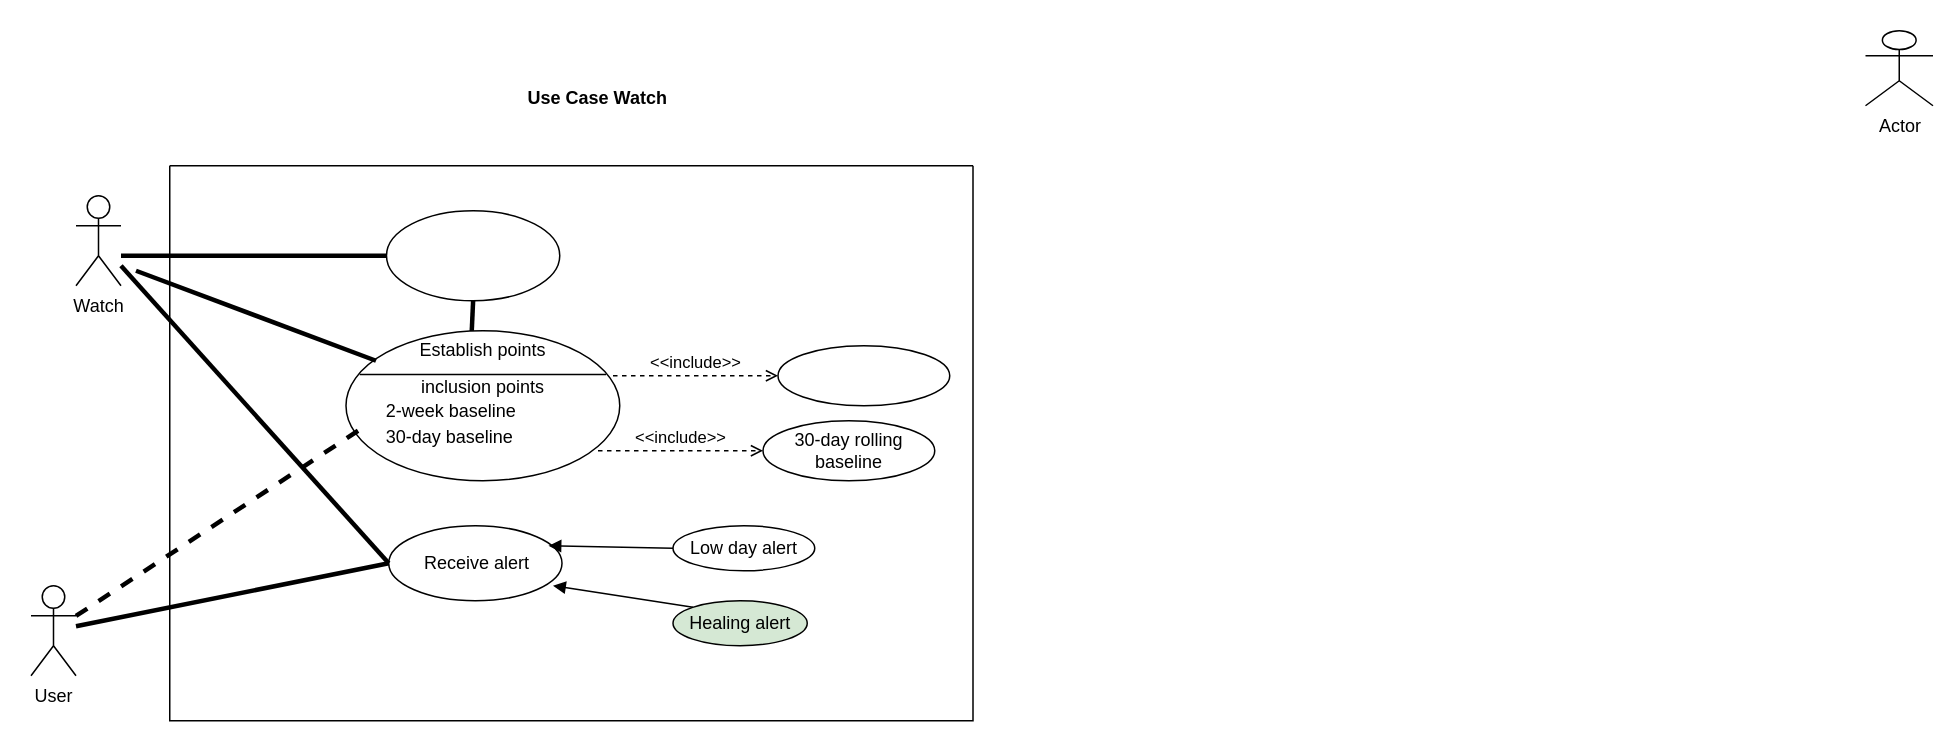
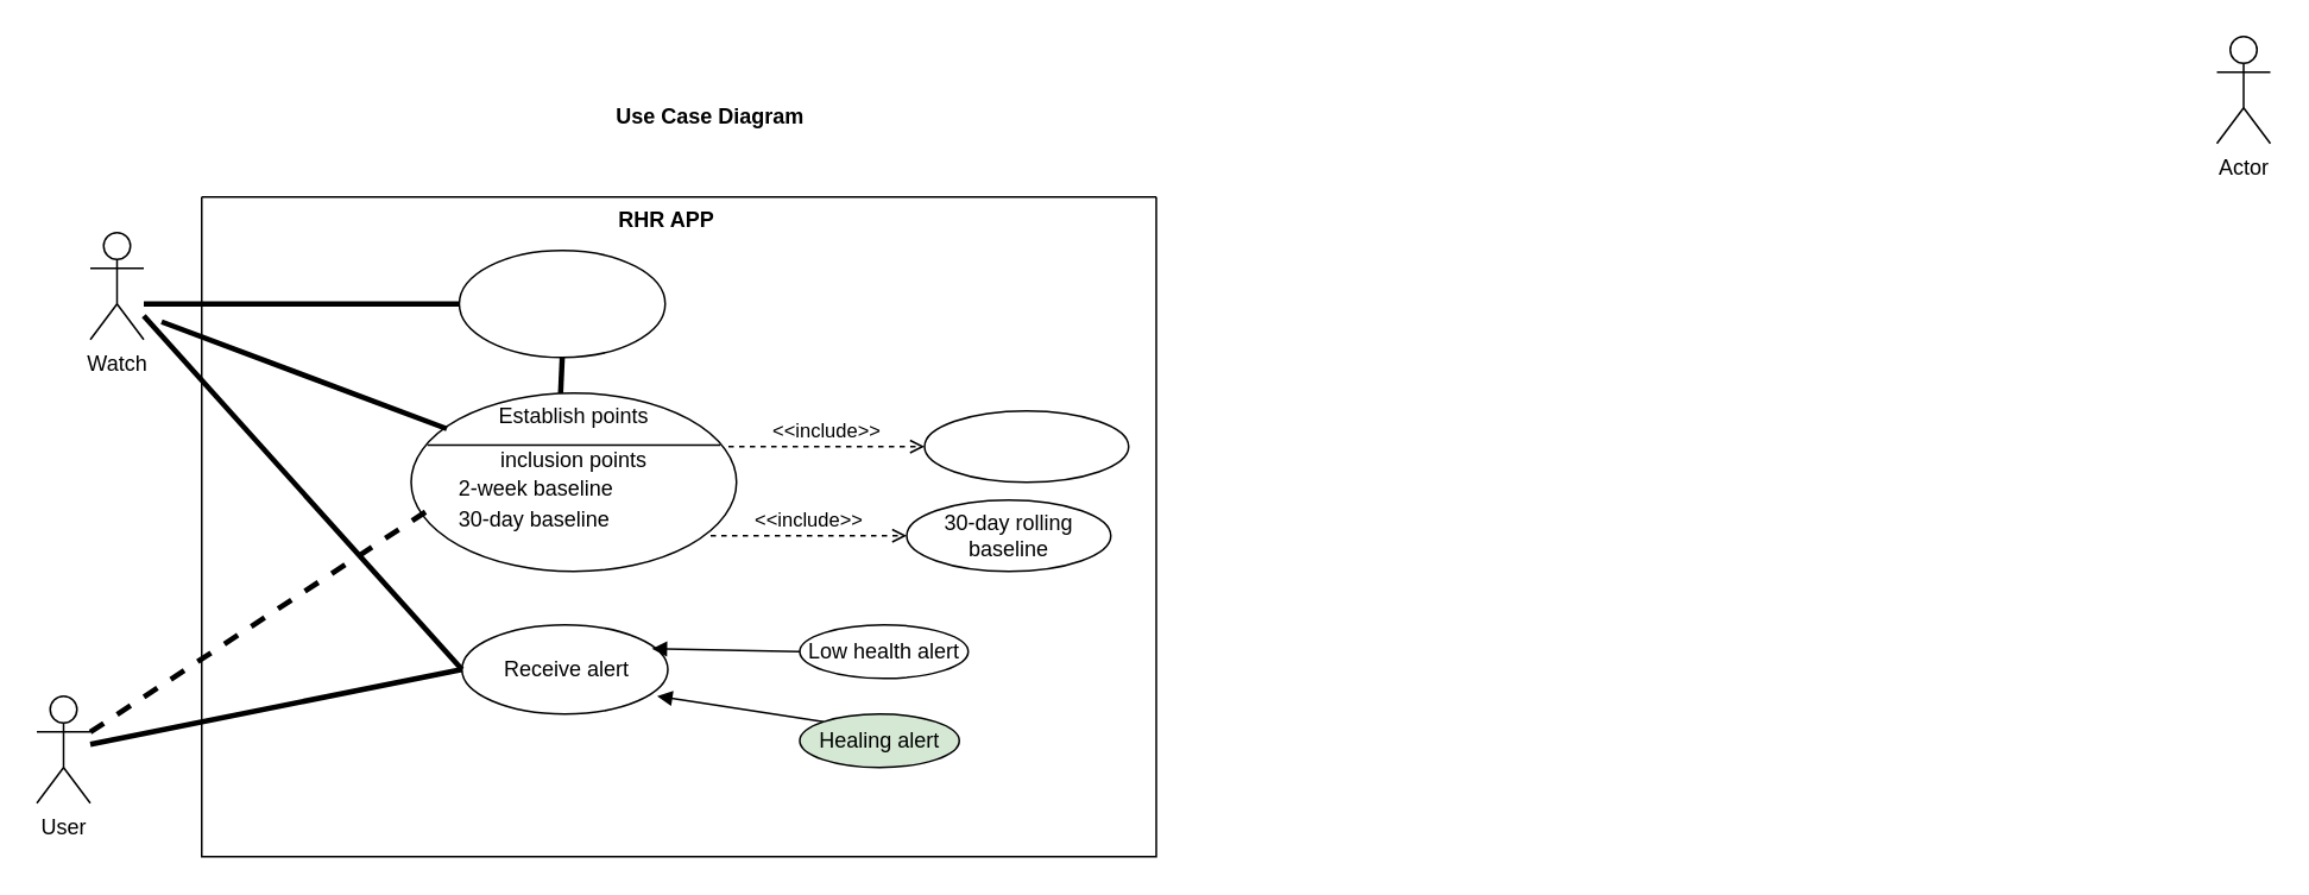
  <mxCell id="0" />
  <mxCell id="1" parent="0" />
- <mxCell id="2" value="Actor" style="shape=umlActor;verticalLabelPosition=bottom;verticalAlign=top;html=1;outlineConnect=0;" parent="1" vertex="1"><mxGeometry x="1243" y="20" width="45" height="50" as="geometry" /></mxCell>
+ <mxCell id="2" value="Actor" style="shape=umlActor;verticalLabelPosition=bottom;verticalAlign=top;html=1;outlineConnect=0;" parent="1" vertex="1"><mxGeometry x="1243" y="20" width="30" height="60" as="geometry" /></mxCell>
  <mxCell id="3" value="User" style="shape=umlActor;verticalLabelPosition=bottom;verticalAlign=top;html=1;outlineConnect=0;" parent="1" vertex="1"><mxGeometry x="20" y="390" width="30" height="60" as="geometry" /></mxCell>
- <mxCell id="4" value="&lt;b&gt;Use Case Watch&lt;/b&gt;" style="text;strokeColor=none;align=center;fillColor=none;html=1;verticalAlign=middle;whiteSpace=wrap;rounded=0;" parent="1" vertex="1"><mxGeometry x="288" y="50" width="220" height="30" as="geometry" /></mxCell>
+ <mxCell id="4" value="&lt;b&gt;Use Case Diagram&lt;/b&gt;" style="text;strokeColor=none;align=center;fillColor=none;html=1;verticalAlign=middle;whiteSpace=wrap;rounded=0;" parent="1" vertex="1"><mxGeometry x="288" y="50" width="220" height="30" as="geometry" /></mxCell>
  <mxCell id="5" value="" style="swimlane;startSize=0;" parent="1" vertex="1"><mxGeometry x="112.5" y="110" width="535.5" height="370" as="geometry" /></mxCell>
  <mxCell id="6" value="" style="ellipse;whiteSpace=wrap;html=1;" parent="5" vertex="1"><mxGeometry x="144.5" y="30" width="115.5" height="60" as="geometry" /></mxCell>
+ <mxCell id="7" value="RHR APP" style="text;align=center;fontStyle=1;verticalAlign=middle;spacingLeft=3;spacingRight=3;strokeColor=none;rotatable=0;points=[[0,0.5],[1,0.5]];portConstraint=eastwest;html=1;" parent="5" vertex="1"><mxGeometry x="220" width="80" height="26" as="geometry" /></mxCell>
  <mxCell id="8" value="" style="ellipse;whiteSpace=wrap;html=1;" parent="5" vertex="1"><mxGeometry x="146" y="240" width="115.5" height="50" as="geometry" /></mxCell>
  <mxCell id="9" value="&lt;div&gt;Receive alert&lt;/div&gt;" style="text;strokeColor=none;align=center;fillColor=none;html=1;verticalAlign=middle;whiteSpace=wrap;rounded=0;" parent="5" vertex="1"><mxGeometry x="162.25" y="250" width="85" height="30" as="geometry" /></mxCell>
  <mxCell id="10" value="" style="endArrow=none;startArrow=none;endFill=0;startFill=0;endSize=8;html=1;verticalAlign=bottom;labelBackgroundColor=none;strokeWidth=3;rounded=0;entryX=0.5;entryY=1;entryDx=0;entryDy=0;exitX=0.5;exitY=0;exitDx=0;exitDy=0;" parent="5" target="6" edge="1"><mxGeometry width="160" relative="1" as="geometry"><mxPoint x="200.75" y="123" as="sourcePoint" /><mxPoint x="287.5" y="180" as="targetPoint" /></mxGeometry></mxCell>
  <mxCell id="11" value="" style="shape=ellipse;container=1;horizontal=1;horizontalStack=0;resizeParent=1;resizeParentMax=0;resizeLast=0;html=1;dashed=0;collapsible=0;" parent="5" vertex="1"><mxGeometry x="117.5" y="110" width="182.5" height="100" as="geometry" /></mxCell>
  <mxCell id="12" value="Establish points" style="html=1;strokeColor=none;fillColor=none;align=center;verticalAlign=middle;rotatable=0;whiteSpace=wrap;" parent="11" vertex="1"><mxGeometry width="182.5" height="25" as="geometry" /></mxCell>
  <mxCell id="13" value="" style="line;strokeWidth=1;fillColor=none;rotatable=0;labelPosition=right;points=[];portConstraint=eastwest;dashed=0;resizeWidth=1;" parent="11" vertex="1"><mxGeometry x="9.125" y="25" width="164.25" height="8.333" as="geometry" /></mxCell>
  <mxCell id="14" value="inclusion points" style="text;html=1;align=center;verticalAlign=middle;rotatable=0;fillColor=none;strokeColor=none;whiteSpace=wrap;" parent="11" vertex="1"><mxGeometry y="25" width="182.5" height="25" as="geometry" /></mxCell>
  <mxCell id="15" value="2-week baseline" style="text;html=1;align=left;verticalAlign=middle;rotatable=0;spacingLeft=25;fillColor=none;strokeColor=none;whiteSpace=wrap;" parent="11" vertex="1"><mxGeometry y="41.667" width="182.5" height="25" as="geometry" /></mxCell>
  <mxCell id="16" value="30-day baseline" style="text;html=1;align=left;verticalAlign=middle;rotatable=0;spacingLeft=25;fillColor=none;strokeColor=none;whiteSpace=wrap;" parent="11" vertex="1"><mxGeometry y="58.333" width="182.5" height="25" as="geometry" /></mxCell>
  <mxCell id="17" value="&amp;lt;&amp;lt;include&amp;gt;&amp;gt;" style="html=1;verticalAlign=bottom;labelBackgroundColor=none;endArrow=open;endFill=0;dashed=1;rounded=0;" parent="5" edge="1"><mxGeometry width="160" relative="1" as="geometry"><mxPoint x="285.5" y="190" as="sourcePoint" /><mxPoint x="395.5" y="190" as="targetPoint" /></mxGeometry></mxCell>
  <mxCell id="18" value="&amp;lt;&amp;lt;include&amp;gt;&amp;gt;" style="html=1;verticalAlign=bottom;labelBackgroundColor=none;endArrow=open;endFill=0;dashed=1;rounded=0;" parent="5" edge="1"><mxGeometry width="160" relative="1" as="geometry"><mxPoint x="295.5" y="140" as="sourcePoint" /><mxPoint x="405.5" y="140" as="targetPoint" /></mxGeometry></mxCell>
  <mxCell id="19" value="" style="ellipse;whiteSpace=wrap;html=1;" parent="5" vertex="1"><mxGeometry x="405.5" y="120" width="114.5" height="40" as="geometry" /></mxCell>
  <mxCell id="20" value="" style="ellipse;whiteSpace=wrap;html=1;" parent="5" vertex="1"><mxGeometry x="395.5" y="170" width="114.5" height="40" as="geometry" /></mxCell>
  <mxCell id="21" value="&lt;div&gt;30-day rolling baseline&lt;/div&gt;" style="text;strokeColor=none;align=center;fillColor=none;html=1;verticalAlign=middle;whiteSpace=wrap;rounded=0;" parent="5" vertex="1"><mxGeometry x="410.25" y="175" width="85" height="30" as="geometry" /></mxCell>
- <mxCell id="22" value="Low day alert" style="ellipse;whiteSpace=wrap;html=1;" parent="5" vertex="1"><mxGeometry x="335.5" y="240" width="94.5" height="30" as="geometry" /></mxCell>
+ <mxCell id="22" value="Low health alert" style="ellipse;whiteSpace=wrap;html=1;" parent="5" vertex="1"><mxGeometry x="335.5" y="240" width="94.5" height="30" as="geometry" /></mxCell>
  <mxCell id="23" value="Healing alert" style="ellipse;whiteSpace=wrap;html=1;fillColor=#d5e8d4;" parent="5" vertex="1"><mxGeometry x="335.5" y="290" width="89.5" height="30" as="geometry" /></mxCell>
  <mxCell id="24" value="" style="html=1;verticalAlign=bottom;labelBackgroundColor=none;endArrow=block;endFill=1;rounded=0;exitX=0;exitY=0;exitDx=0;exitDy=0;" parent="5" source="23" edge="1"><mxGeometry width="160" relative="1" as="geometry"><mxPoint x="165.5" y="304.5" as="sourcePoint" /><mxPoint x="255.5" y="280" as="targetPoint" /></mxGeometry></mxCell>
  <mxCell id="25" value="" style="html=1;verticalAlign=bottom;labelBackgroundColor=none;endArrow=block;endFill=1;rounded=0;entryX=0.922;entryY=0.267;entryDx=0;entryDy=0;entryPerimeter=0;exitX=0;exitY=0.5;exitDx=0;exitDy=0;" parent="5" source="22" target="8" edge="1"><mxGeometry width="160" relative="1" as="geometry"><mxPoint x="275.5" y="300" as="sourcePoint" /><mxPoint x="435.5" y="300" as="targetPoint" /></mxGeometry></mxCell>
  <mxCell id="26" value="Watch" style="shape=umlActor;verticalLabelPosition=bottom;verticalAlign=top;html=1;outlineConnect=0;" parent="1" vertex="1"><mxGeometry x="50" y="130" width="30" height="60" as="geometry" /></mxCell>
  <mxCell id="27" value="" style="endArrow=none;startArrow=none;endFill=0;startFill=0;endSize=8;html=1;verticalAlign=bottom;labelBackgroundColor=none;strokeWidth=3;rounded=0;entryX=0;entryY=0.5;entryDx=0;entryDy=0;" parent="1" target="6" edge="1"><mxGeometry width="160" relative="1" as="geometry"><mxPoint x="80" y="170" as="sourcePoint" /><mxPoint x="240" y="170" as="targetPoint" /></mxGeometry></mxCell>
  <mxCell id="28" value="" style="endArrow=none;startArrow=none;endFill=0;startFill=0;endSize=8;html=1;verticalAlign=bottom;labelBackgroundColor=none;strokeWidth=3;rounded=0;" parent="1" edge="1"><mxGeometry width="160" relative="1" as="geometry"><mxPoint x="90" y="180" as="sourcePoint" /><mxPoint x="250" y="240" as="targetPoint" /></mxGeometry></mxCell>
  <mxCell id="29" value="" style="endArrow=none;startArrow=none;endFill=0;startFill=0;endSize=8;html=1;verticalAlign=bottom;labelBackgroundColor=none;strokeWidth=3;rounded=0;entryX=0.044;entryY=1;entryDx=0;entryDy=0;entryPerimeter=0;dashed=1;" parent="1" source="3" target="15" edge="1"><mxGeometry width="160" relative="1" as="geometry"><mxPoint x="240" y="290" as="sourcePoint" /><mxPoint x="295.025" y="283" as="targetPoint" /></mxGeometry></mxCell>
  <mxCell id="30" value="" style="endArrow=none;startArrow=none;endFill=0;startFill=0;endSize=8;html=1;verticalAlign=bottom;labelBackgroundColor=none;strokeWidth=3;rounded=0;entryX=0;entryY=0.5;entryDx=0;entryDy=0;" parent="1" source="26" target="8" edge="1"><mxGeometry width="160" relative="1" as="geometry"><mxPoint x="28" y="285" as="sourcePoint" /><mxPoint x="188" y="285" as="targetPoint" /></mxGeometry></mxCell>
  <mxCell id="31" value="" style="endArrow=none;startArrow=none;endFill=0;startFill=0;endSize=8;html=1;verticalAlign=bottom;labelBackgroundColor=none;strokeWidth=3;rounded=0;entryX=0;entryY=0.5;entryDx=0;entryDy=0;" parent="1" source="3" target="8" edge="1"><mxGeometry width="160" relative="1" as="geometry"><mxPoint x="114.75" y="400" as="sourcePoint" /><mxPoint x="274.75" y="400" as="targetPoint" /></mxGeometry></mxCell>
